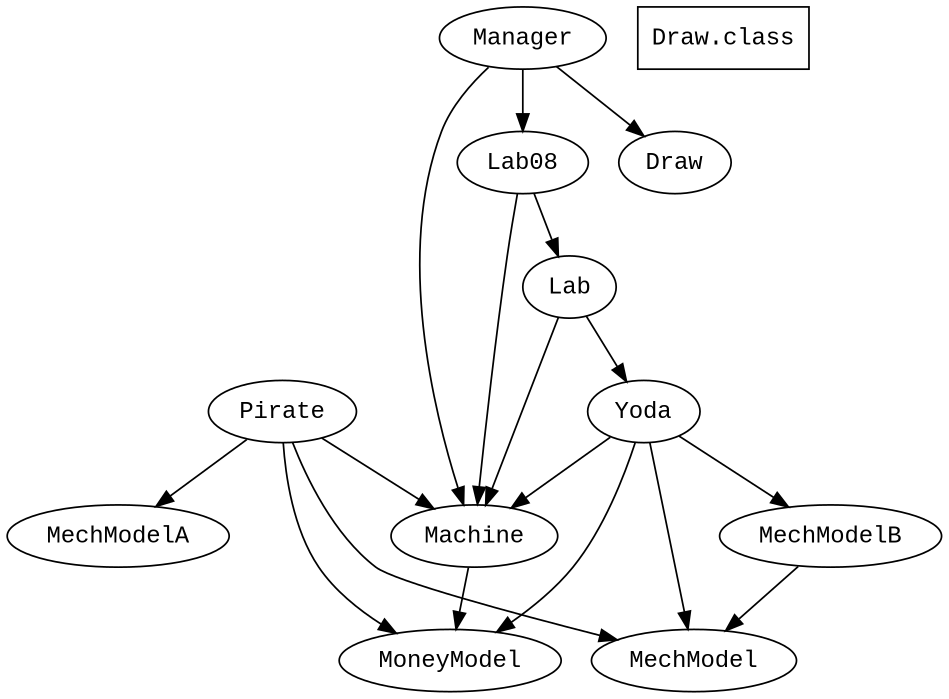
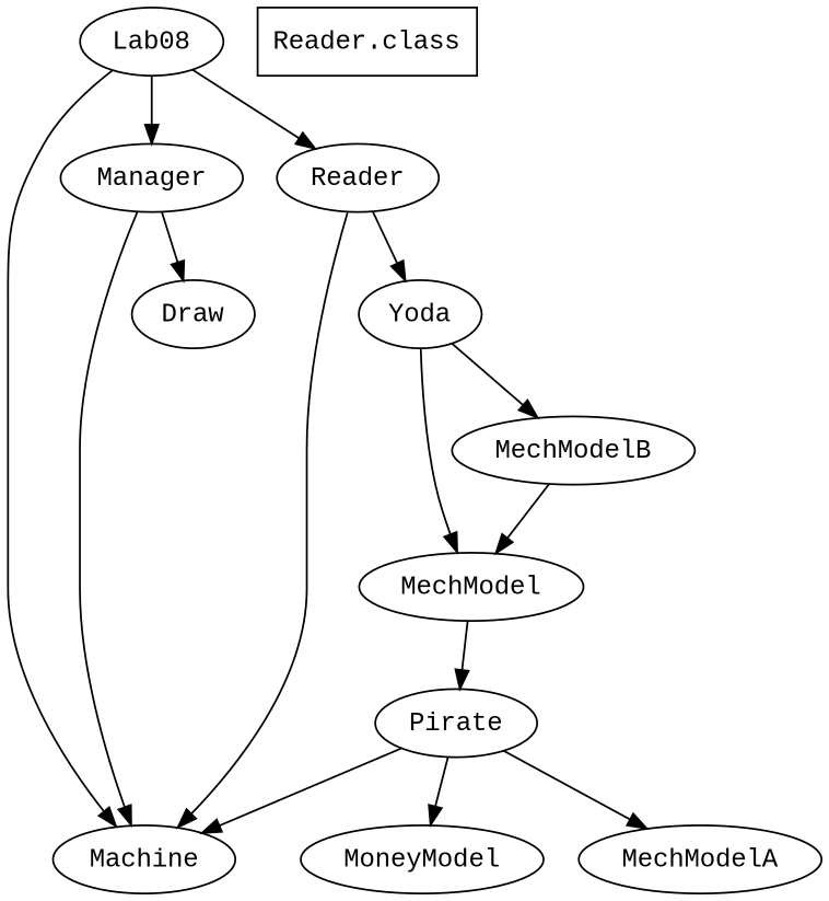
  digraph {
    fontname="Liberation Mono"
    node [fontname="Liberation Mono"]
    edge [fontname="Liberation Mono"]
    Lab08
    Machine
    Manager
-   Reader [label=Lab]
+   Reader
    MoneyModel
    Draw
    Yoda
    Pirate
    MechModel
    MechModelA
    MechModelB
-   "Draw.class" [shape=rectangle]
+   "Draw.class" [shape=rectangle label="Reader.class"]
    Lab08 -> Machine
-   Manager -> Lab08
+   Lab08 -> Manager
    Lab08 -> Reader
-   Machine -> MoneyModel
    Manager -> Machine
    Manager -> Draw
    Reader -> Machine
    Reader -> Yoda
-   Yoda -> Machine
-   Yoda -> MoneyModel
    Yoda -> MechModel
    Yoda -> MechModelB
    Pirate -> Machine
    Pirate -> MoneyModel
-   Pirate -> MechModel
+   MechModel -> Pirate
    Pirate -> MechModelA
    MechModelB -> MechModel
  }
